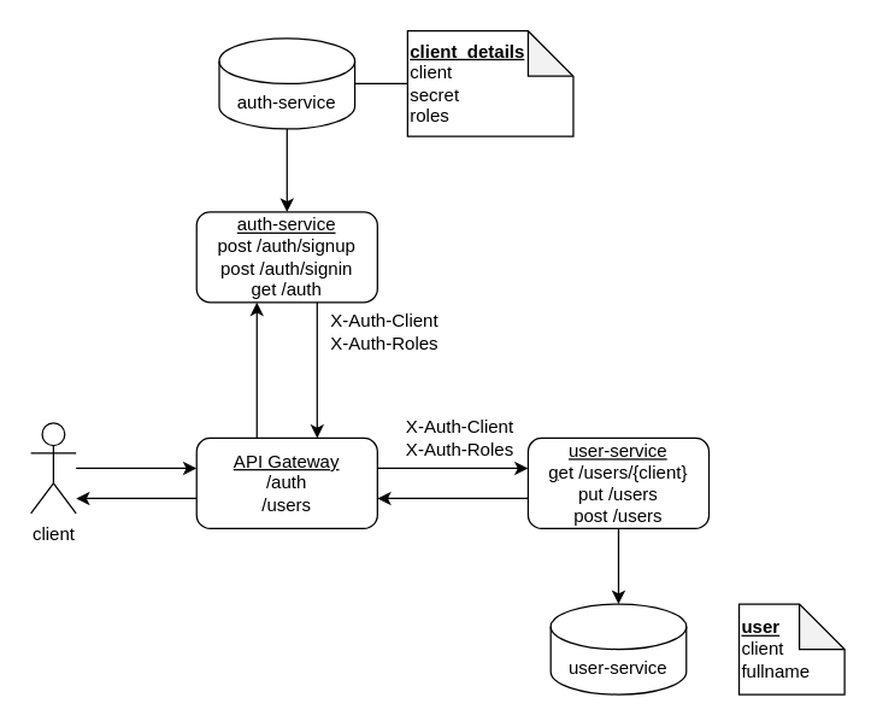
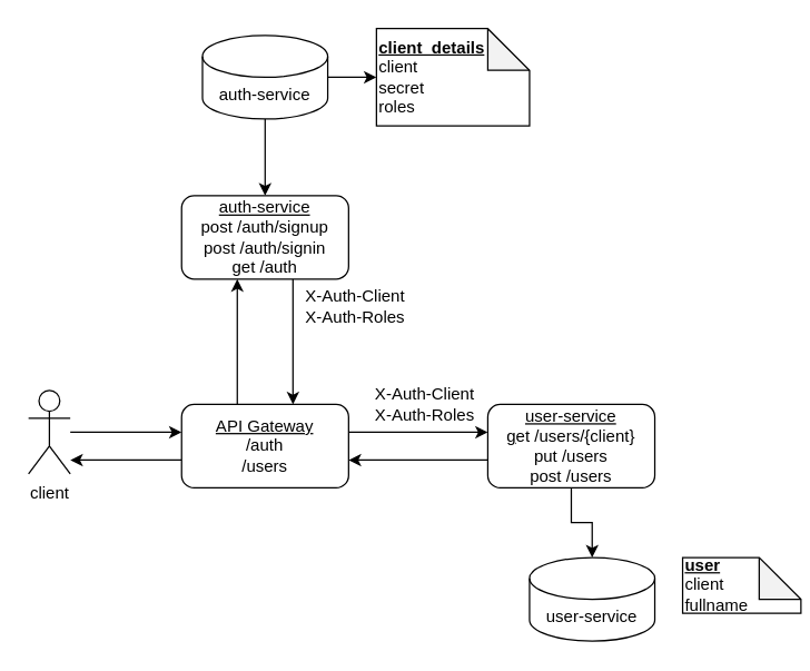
  <mxCell id="0" />
  <mxCell id="1" parent="0" />
  <mxCell id="2" value="" style="edgeStyle=orthogonalEdgeStyle;rounded=0;orthogonalLoop=1;jettySize=auto;html=1;" edge="1" parent="1" source="5" target="10"><mxGeometry relative="1" as="geometry"><Array as="points"><mxPoint x="290" y="310" /><mxPoint x="290" y="310" /></Array></mxGeometry></mxCell>
  <mxCell id="3" value="" style="edgeStyle=orthogonalEdgeStyle;rounded=0;orthogonalLoop=1;jettySize=auto;html=1;" edge="1" parent="1" source="5" target="7"><mxGeometry relative="1" as="geometry"><Array as="points"><mxPoint x="170" y="230" /><mxPoint x="170" y="230" /></Array></mxGeometry></mxCell>
  <mxCell id="4" value="" style="edgeStyle=orthogonalEdgeStyle;rounded=0;orthogonalLoop=1;jettySize=auto;html=1;" edge="1" parent="1" target="18"><mxGeometry relative="1" as="geometry"><mxPoint x="130" y="330" as="sourcePoint" /><Array as="points"><mxPoint x="90" y="330" /><mxPoint x="90" y="330" /></Array></mxGeometry></mxCell>
  <mxCell id="5" value="&lt;u&gt;API Gateway&lt;/u&gt;&lt;br&gt;/auth&lt;br&gt;/users" style="rounded=1;whiteSpace=wrap;html=1;" vertex="1" parent="1"><mxGeometry x="130" y="290" width="120" height="60" as="geometry" /></mxCell>
  <mxCell id="6" value="" style="edgeStyle=orthogonalEdgeStyle;rounded=0;orthogonalLoop=1;jettySize=auto;html=1;" edge="1" parent="1" source="7" target="5"><mxGeometry relative="1" as="geometry"><Array as="points"><mxPoint x="210" y="230" /><mxPoint x="210" y="230" /></Array></mxGeometry></mxCell>
  <mxCell id="7" value="&lt;u&gt;auth-service&lt;/u&gt;&lt;br&gt;post /auth/signup&lt;br&gt;post /auth/signin&lt;br&gt;get /auth" style="rounded=1;whiteSpace=wrap;html=1;" vertex="1" parent="1"><mxGeometry x="130" y="140" width="120" height="60" as="geometry" /></mxCell>
  <mxCell id="8" style="edgeStyle=orthogonalEdgeStyle;rounded=0;orthogonalLoop=1;jettySize=auto;html=1;" edge="1" parent="1" source="10" target="14"><mxGeometry relative="1" as="geometry" /></mxCell>
  <mxCell id="9" value="" style="edgeStyle=orthogonalEdgeStyle;rounded=0;orthogonalLoop=1;jettySize=auto;html=1;" edge="1" parent="1" source="10" target="5"><mxGeometry relative="1" as="geometry"><Array as="points"><mxPoint x="330" y="330" /><mxPoint x="330" y="330" /></Array></mxGeometry></mxCell>
  <mxCell id="10" value="&lt;u&gt;user-service&lt;br&gt;g&lt;/u&gt;et /users/{client}&lt;br&gt;put /users&lt;br&gt;post /users" style="rounded=1;whiteSpace=wrap;html=1;" vertex="1" parent="1"><mxGeometry x="350" y="290" width="120" height="60" as="geometry" /></mxCell>
- <mxCell id="11" value="" style="edgeStyle=orthogonalEdgeStyle;rounded=0;orthogonalLoop=1;jettySize=auto;html=1;endArrow=none;" edge="1" parent="1" source="13" target="16"><mxGeometry relative="1" as="geometry" /></mxCell>
+ <mxCell id="11" value="" style="edgeStyle=orthogonalEdgeStyle;rounded=0;orthogonalLoop=1;jettySize=auto;html=1;" edge="1" parent="1" source="13" target="16"><mxGeometry relative="1" as="geometry" /></mxCell>
  <mxCell id="12" style="edgeStyle=orthogonalEdgeStyle;rounded=0;orthogonalLoop=1;jettySize=auto;html=1;entryX=0.5;entryY=0;entryDx=0;entryDy=0;" edge="1" parent="1" source="13" target="7"><mxGeometry relative="1" as="geometry" /></mxCell>
  <mxCell id="13" value="auth-service" style="shape=cylinder3;whiteSpace=wrap;html=1;boundedLbl=1;backgroundOutline=1;size=15;" vertex="1" parent="1"><mxGeometry x="145" y="25" width="90" height="60" as="geometry" /></mxCell>
- <mxCell id="14" value="user-service" style="shape=cylinder3;whiteSpace=wrap;html=1;boundedLbl=1;backgroundOutline=1;size=15;" vertex="1" parent="1"><mxGeometry x="365" y="400" width="90" height="60" as="geometry" /></mxCell>
- <mxCell id="15" value="&lt;b&gt;&lt;u&gt;user&lt;/u&gt;&lt;/b&gt;&lt;br&gt;client&lt;br&gt;fullname" style="shape=note;whiteSpace=wrap;html=1;backgroundOutline=1;darkOpacity=0.05;align=left;" vertex="1" parent="1"><mxGeometry x="490" y="400" width="70" height="60" as="geometry" /></mxCell>
+ <mxCell id="14" value="user-service" style="shape=cylinder3;whiteSpace=wrap;html=1;boundedLbl=1;backgroundOutline=1;size=15;" vertex="1" parent="1"><mxGeometry x="380" y="400" width="90" height="60" as="geometry" /></mxCell>
+ <mxCell id="15" value="&lt;b&gt;&lt;u&gt;user&lt;/u&gt;&lt;/b&gt;&lt;br&gt;client&lt;br&gt;fullname" style="shape=note;whiteSpace=wrap;html=1;backgroundOutline=1;darkOpacity=0.05;align=left;" vertex="1" parent="1"><mxGeometry x="490" y="400" width="85" height="40" as="geometry" /></mxCell>
  <mxCell id="16" value="&lt;b&gt;&lt;u&gt;client_details&lt;br&gt;&lt;/u&gt;&lt;/b&gt;client&lt;br&gt;secret&lt;br&gt;roles" style="shape=note;whiteSpace=wrap;html=1;backgroundOutline=1;darkOpacity=0.05;align=left;" vertex="1" parent="1"><mxGeometry x="270" y="20" width="110" height="70" as="geometry" /></mxCell>
  <mxCell id="17" style="edgeStyle=orthogonalEdgeStyle;rounded=0;orthogonalLoop=1;jettySize=auto;html=1;" edge="1" parent="1"><mxGeometry relative="1" as="geometry"><mxPoint x="50" y="310" as="sourcePoint" /><mxPoint x="130" y="310" as="targetPoint" /><Array as="points"><mxPoint x="50" y="310" /><mxPoint x="130" y="310" /></Array></mxGeometry></mxCell>
  <mxCell id="18" value="client" style="shape=umlActor;verticalLabelPosition=bottom;verticalAlign=top;html=1;outlineConnect=0;" vertex="1" parent="1"><mxGeometry x="20" y="280" width="30" height="60" as="geometry" /></mxCell>
  <mxCell id="19" value="X-Auth-Client&lt;br&gt;X-Auth-Roles" style="text;html=1;strokeColor=none;fillColor=none;align=center;verticalAlign=middle;whiteSpace=wrap;rounded=0;" vertex="1" parent="1"><mxGeometry x="210" y="210" width="90" height="20" as="geometry" /></mxCell>
  <mxCell id="20" value="X-Auth-Client&lt;br&gt;X-Auth-Roles" style="text;html=1;strokeColor=none;fillColor=none;align=center;verticalAlign=middle;whiteSpace=wrap;rounded=0;" vertex="1" parent="1"><mxGeometry x="260" y="280" width="90" height="20" as="geometry" /></mxCell>
